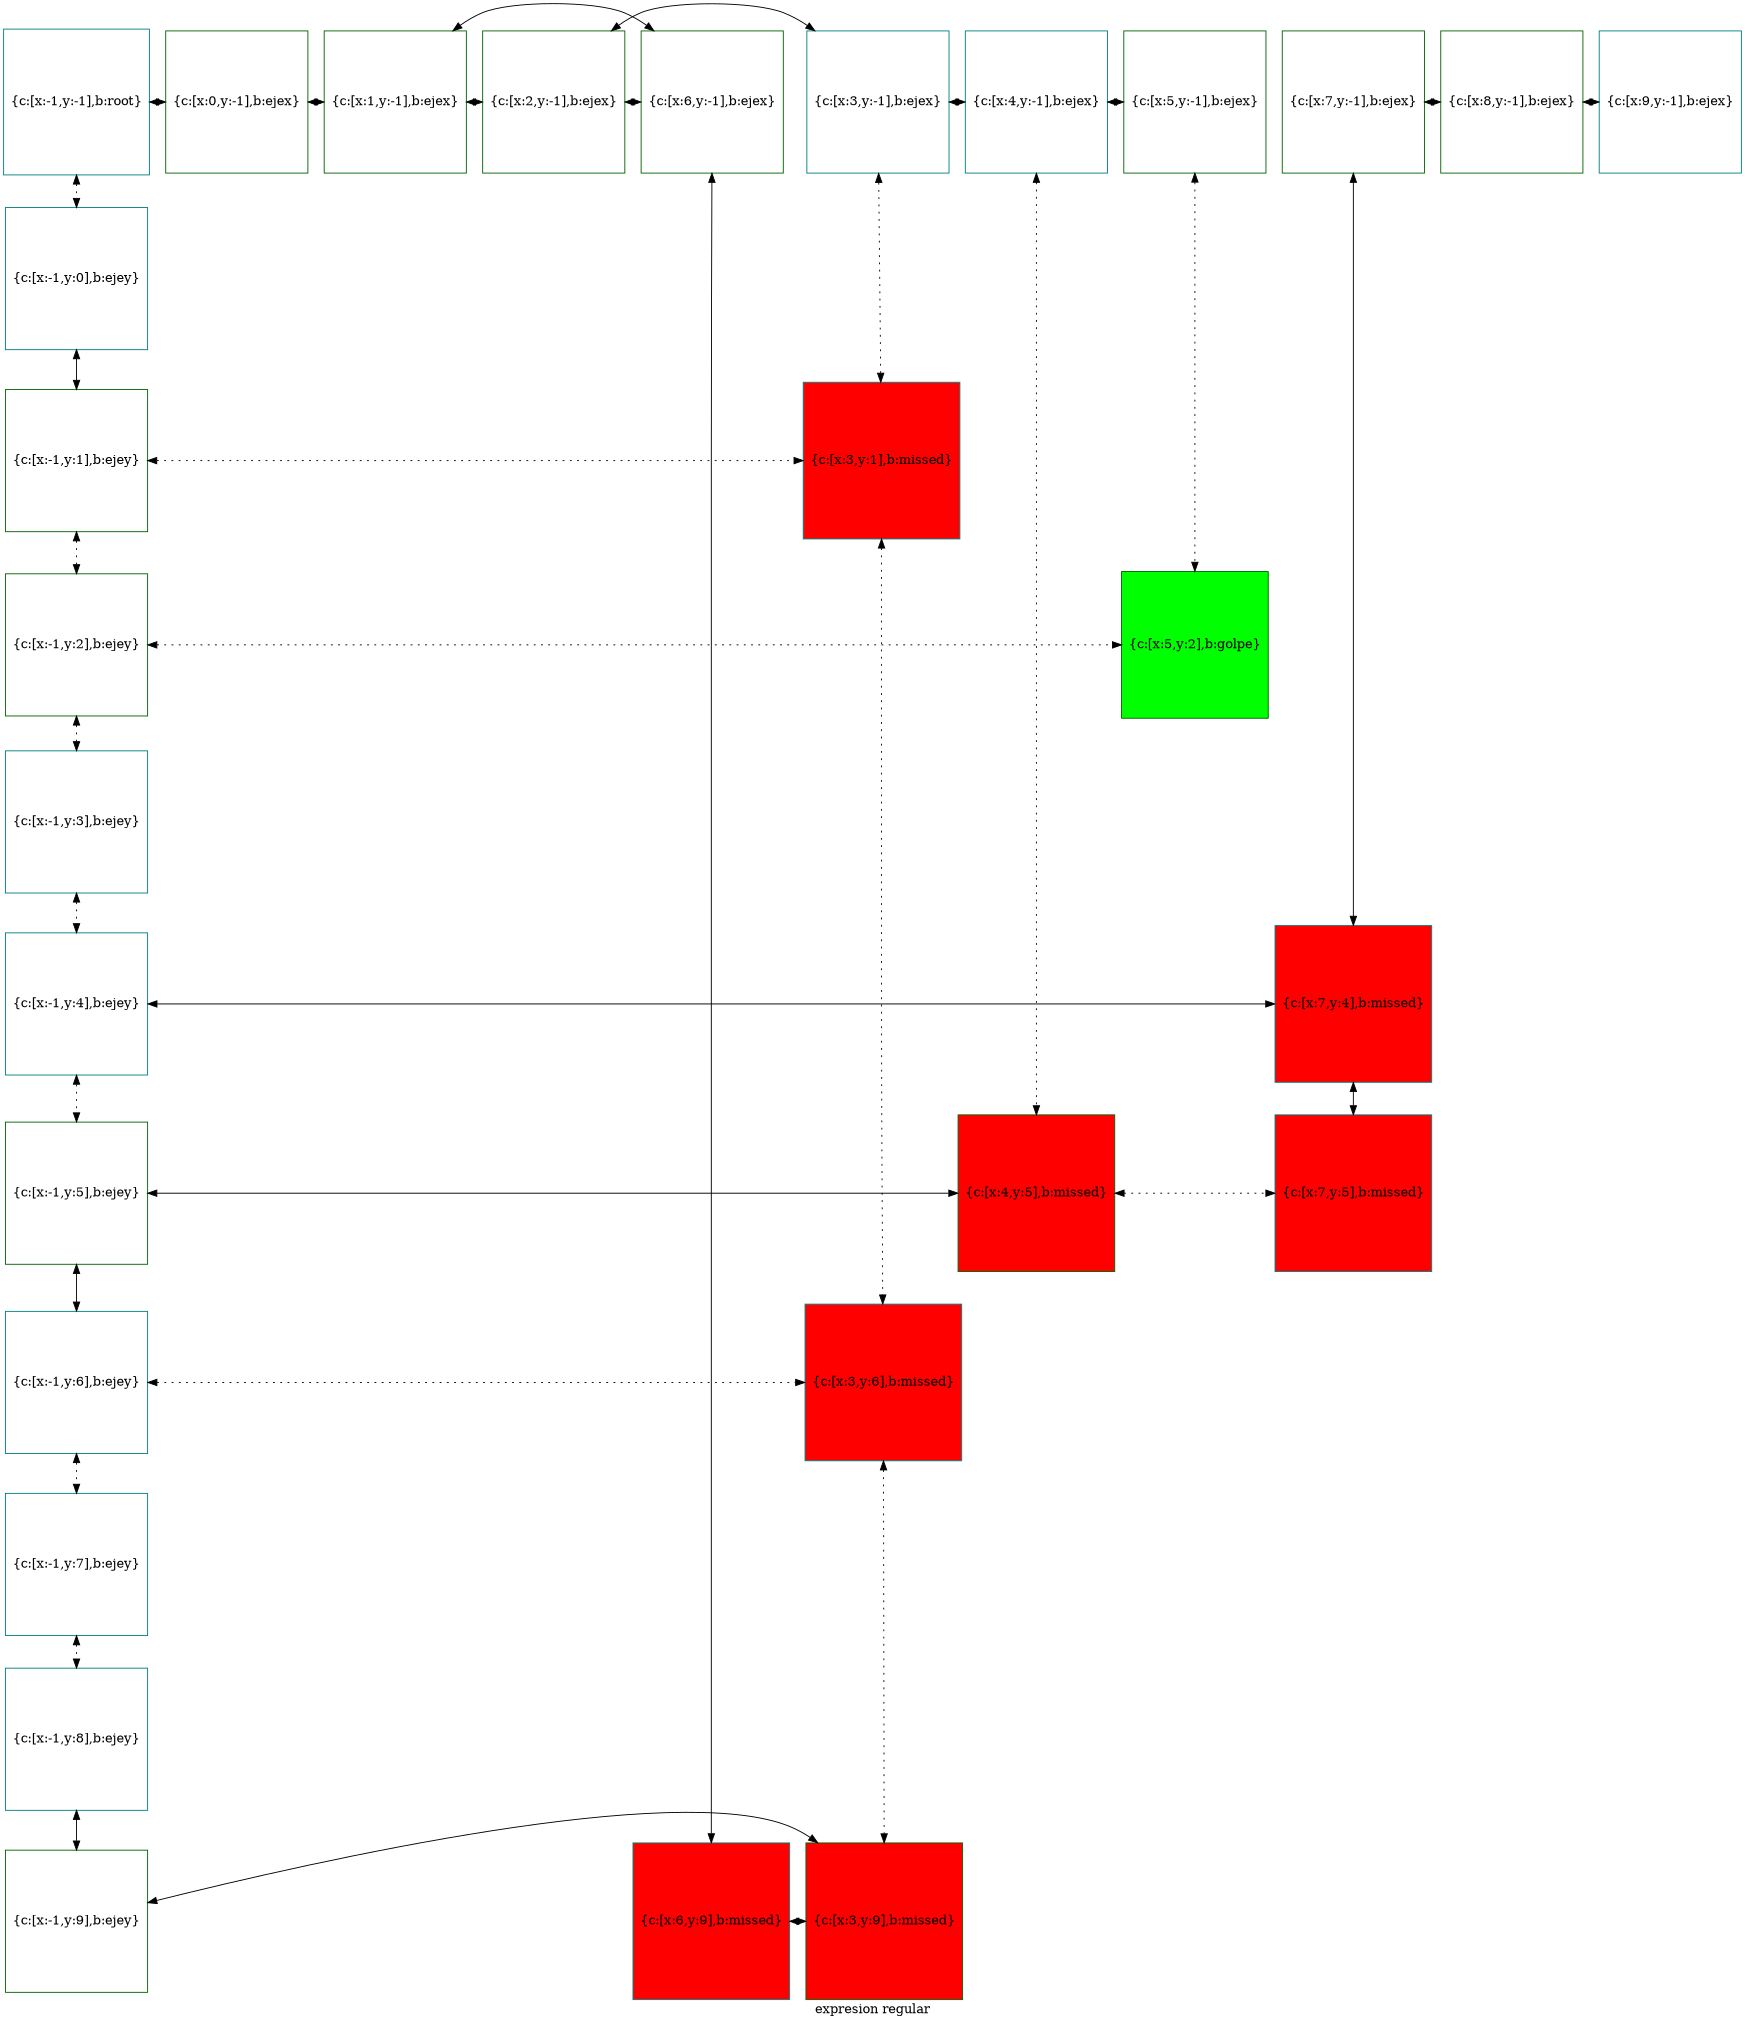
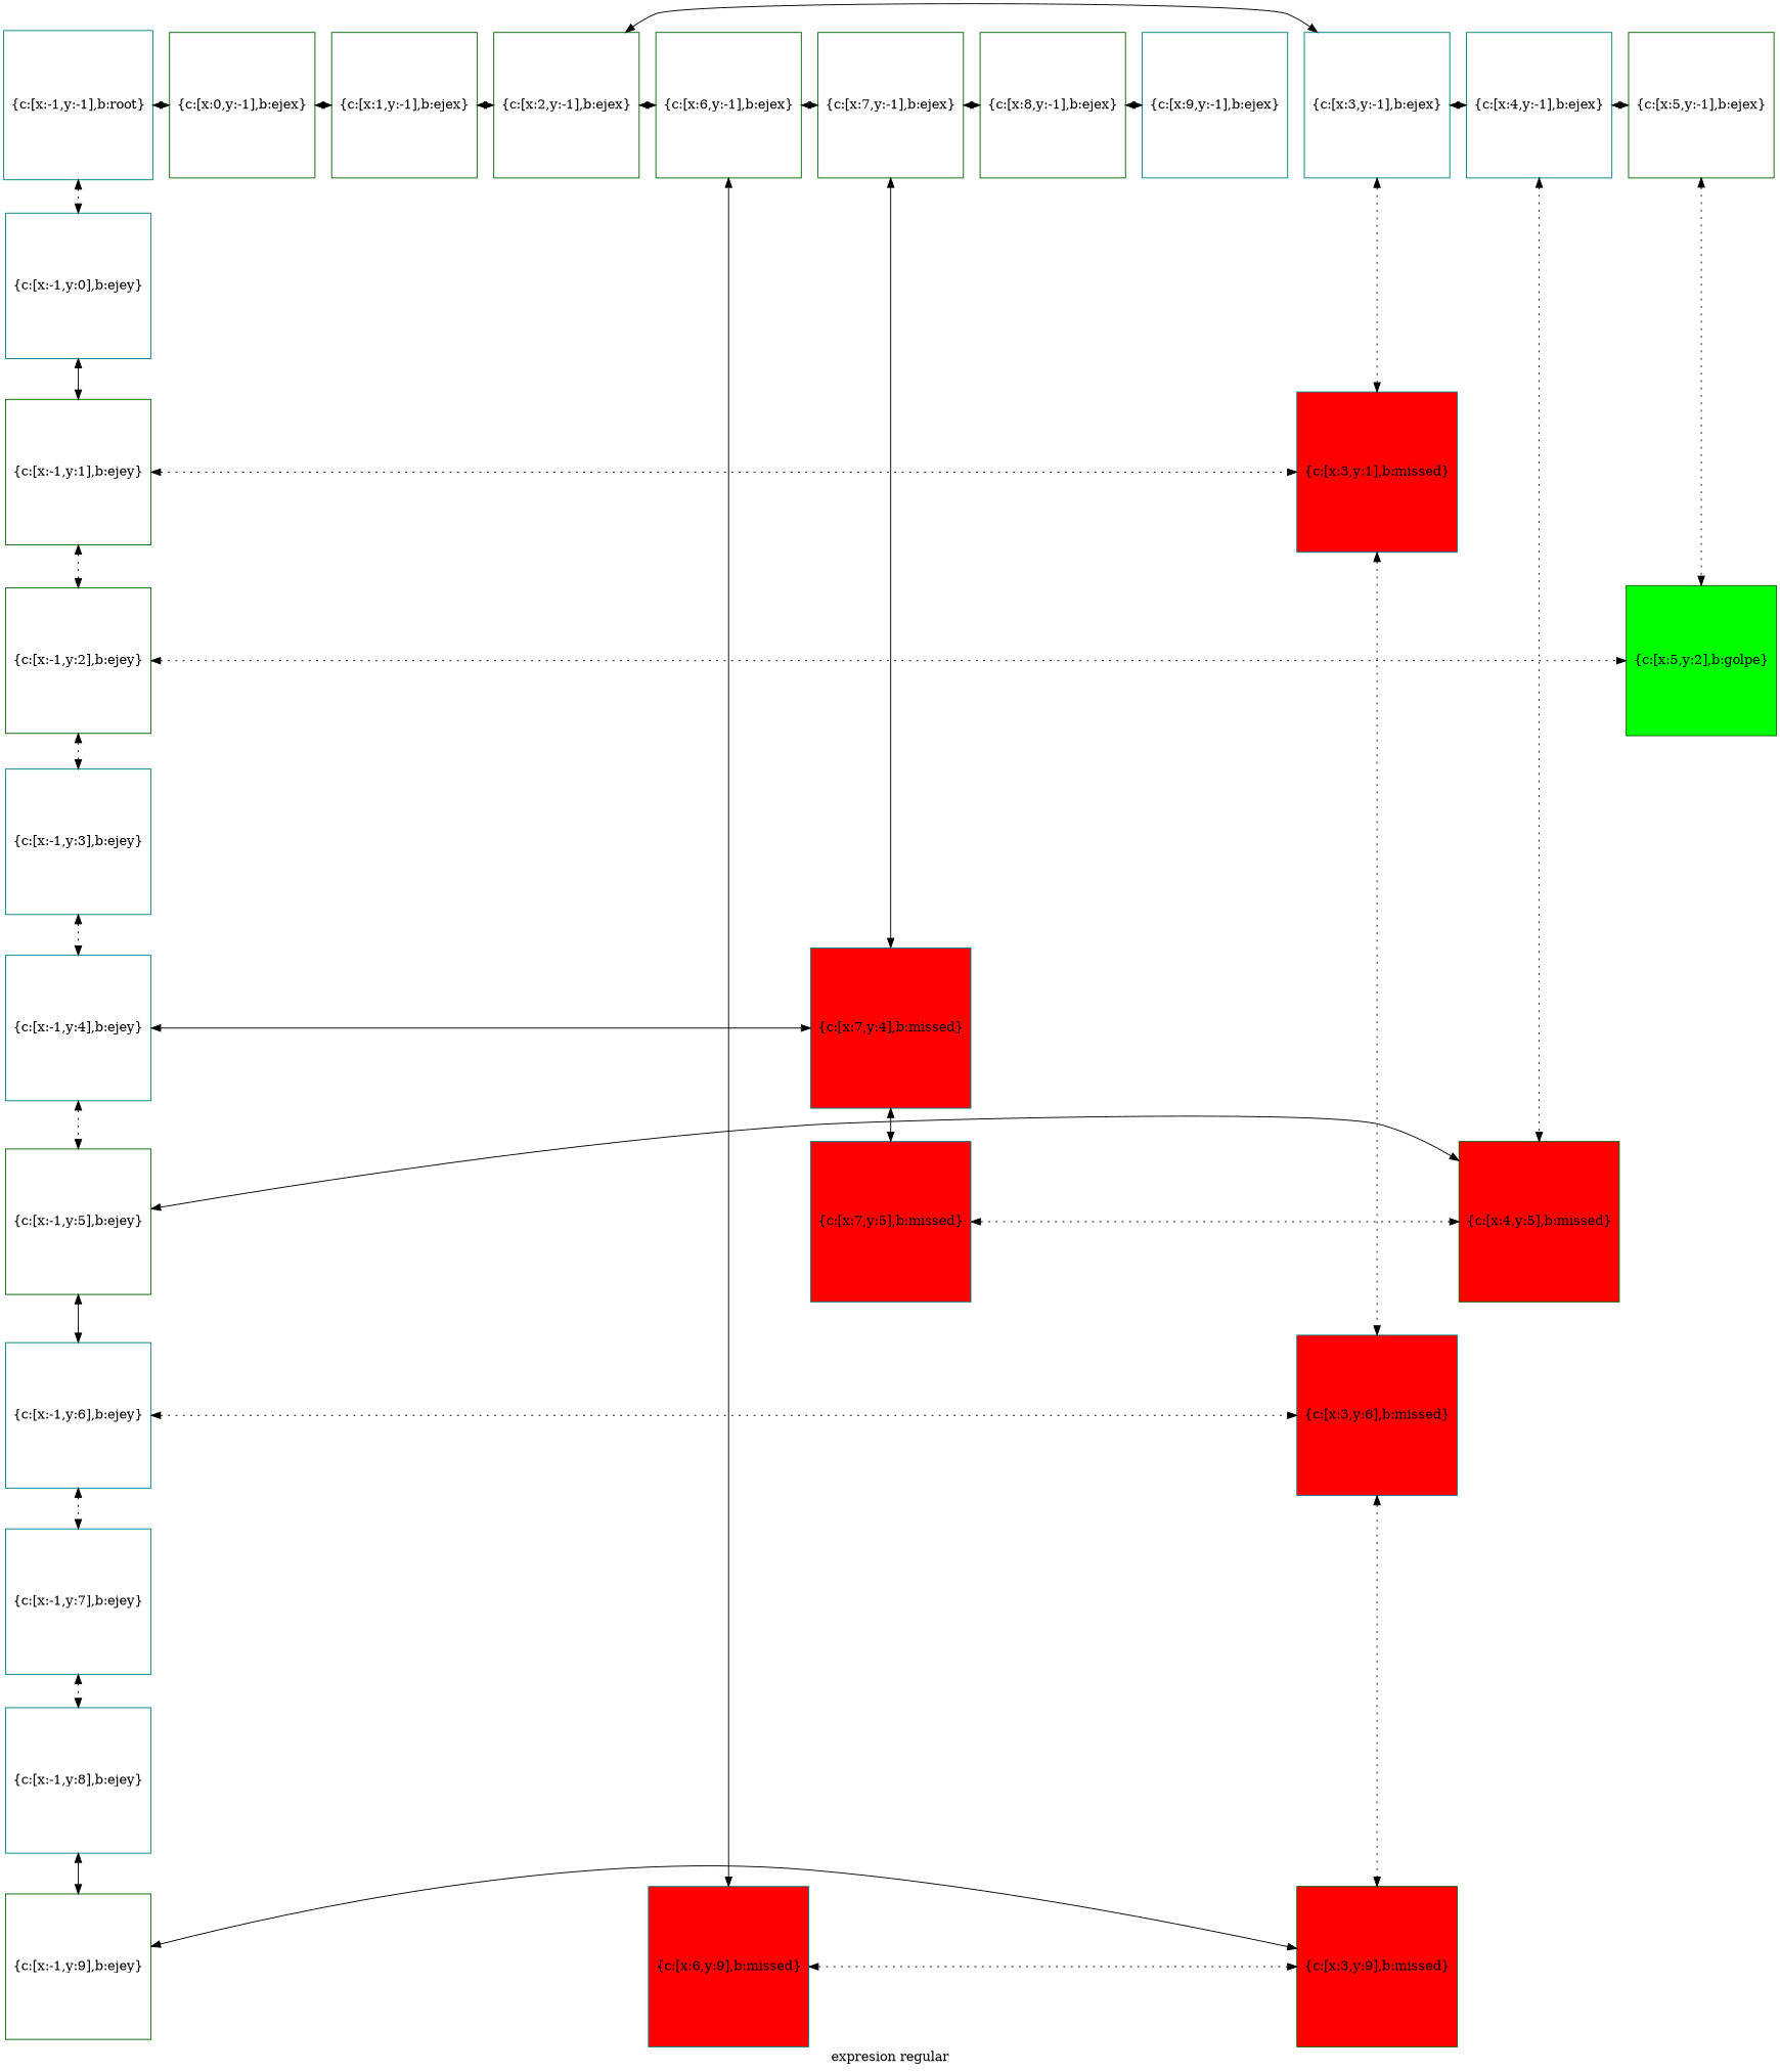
  digraph {
    label="expresion regular"
    node [color=teal fillcolor=white shape=square style=filled]
    edge [dir=both style=dotted]
    n1 [label="{c:[x:-1,y:-1],b:root}"]
    n2 [color=darkgreen label="{c:[x:0,y:-1],b:ejex}"]
    n3 [color=darkgreen label="{c:[x:1,y:-1],b:ejex}"]
    n4 [color=darkgreen label="{c:[x:2,y:-1],b:ejex}"]
    n5 [label="{c:[x:3,y:-1],b:ejex}"]
    n6 [label="{c:[x:4,y:-1],b:ejex}"]
    n7 [color=darkgreen label="{c:[x:5,y:-1],b:ejex}"]
    n8 [color=darkgreen label="{c:[x:6,y:-1],b:ejex}"]
    n9 [color=darkgreen label="{c:[x:7,y:-1],b:ejex}"]
    n10 [color=darkgreen label="{c:[x:8,y:-1],b:ejex}"]
    n11 [label="{c:[x:9,y:-1],b:ejex}"]
    n12 [label="{c:[x:-1,y:0],b:ejey}"]
    n13 [color=darkgreen label="{c:[x:-1,y:1],b:ejey}"]
    n14 [fillcolor=red label="{c:[x:3,y:1],b:missed}"]
    n15 [color=darkgreen label="{c:[x:-1,y:2],b:ejey}"]
    n16 [color=darkgreen fillcolor=green label="{c:[x:5,y:2],b:golpe}"]
    n17 [label="{c:[x:-1,y:3],b:ejey}"]
    n18 [label="{c:[x:-1,y:4],b:ejey}"]
    n19 [fillcolor=red label="{c:[x:7,y:4],b:missed}"]
    n20 [color=darkgreen label="{c:[x:-1,y:5],b:ejey}"]
    n21 [color=darkgreen fillcolor=red label="{c:[x:4,y:5],b:missed}"]
    n22 [fillcolor=red label="{c:[x:7,y:5],b:missed}"]
    n23 [label="{c:[x:-1,y:6],b:ejey}"]
    n24 [fillcolor=red label="{c:[x:3,y:6],b:missed}"]
    n25 [label="{c:[x:-1,y:7],b:ejey}"]
    n26 [label="{c:[x:-1,y:8],b:ejey}"]
    n27 [color=darkgreen label="{c:[x:-1,y:9],b:ejey}"]
    n28 [color=darkgreen fillcolor=red label="{c:[x:3,y:9],b:missed}"]
    n29 [fillcolor=red label="{c:[x:6,y:9],b:missed}"]
    subgraph sub_1 {
      rank=same
      n1
      n2
      n3
      n4
      n5
      n6
      n7
      n8
      n9
      n10
      n11
    }
    subgraph sub_2 {
      rank=same
      n12
    }
    subgraph sub_3 {
      rank=same
      n13
      n14
    }
    subgraph sub_4 {
      rank=same
      n15
      n16
    }
    subgraph sub_5 {
      rank=same
      n17
    }
    subgraph sub_6 {
      rank=same
      n18
      n19
    }
    subgraph sub_7 {
      rank=same
      n20
      n21
      n22
    }
    subgraph sub_8 {
      rank=same
      n23
      n24
    }
    subgraph sub_9 {
      rank=same
      n25
    }
    subgraph sub_10 {
      rank=same
      n26
    }
    subgraph sub_11 {
      rank=same
      n27
      n28
      n29
    }
    n1 -> n2 [style=solid]
    n1 -> n12
    n2 -> n3
    n3 -> n4 [style=solid]
    n4 -> n5 [style=solid]
    n4 -> n8 [style=solid]
    n5 -> n6 [style=solid]
    n5 -> n14
    n6 -> n7
    n6 -> n21
    n7 -> n16
-   n8 -> n3 [style=solid]
+   n8 -> n9 [style=solid]
    n8 -> n29 [style=solid]
    n9 -> n10
    n9 -> n19 [style=solid]
    n10 -> n11 [style=solid]
    n12 -> n13 [style=solid]
    n13 -> n14 [constraint=false]
    n13 -> n15
    n14 -> n24
    n15 -> n16 [constraint=false]
    n15 -> n17
    n17 -> n18
    n18 -> n19 [constraint=false style=solid]
    n18 -> n20
    n19 -> n22 [style=solid]
    n20 -> n21 [constraint=false style=solid]
    n20 -> n23 [style=solid]
    n21 -> n22 [constraint=false]
    n23 -> n24 [constraint=false]
    n23 -> n25
    n24 -> n28
    n25 -> n26
    n26 -> n27 [style=solid]
    n27 -> n28 [constraint=false style=solid]
    n28 -> n29 [constraint=false]
  }
